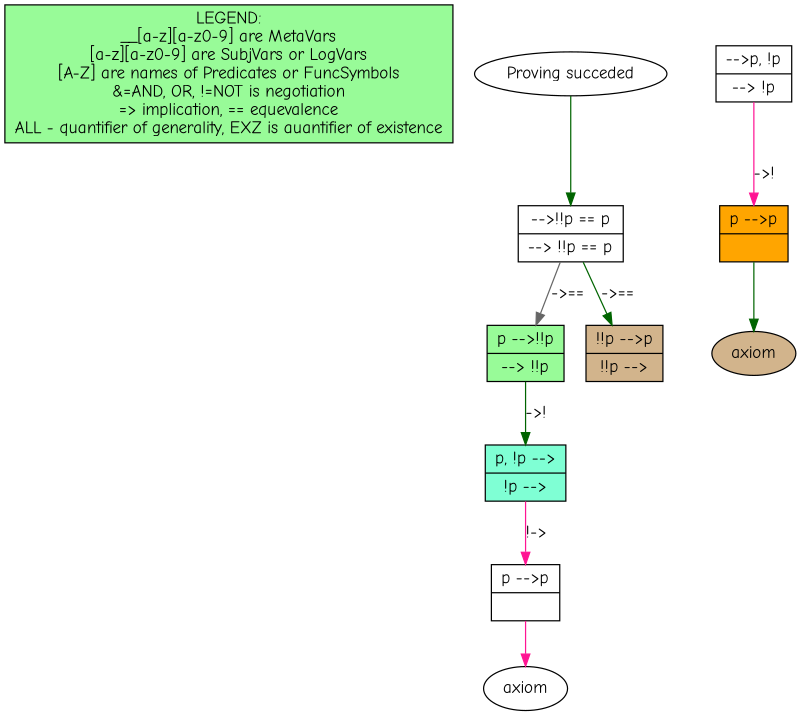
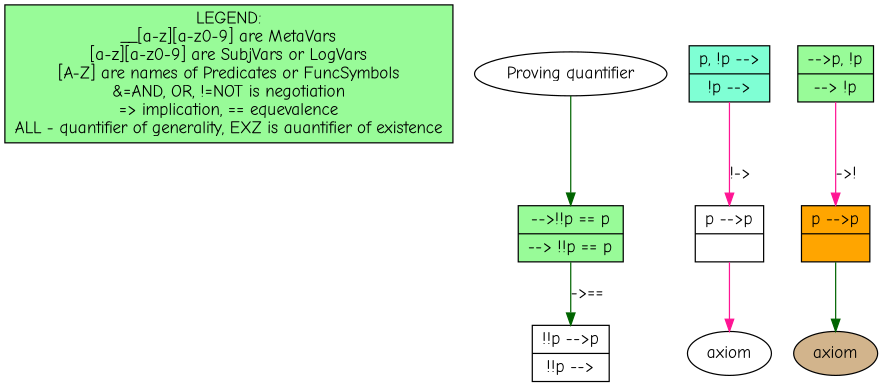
  digraph {
    fontname="Comic Neue"
    node [fillcolor=palegreen fontname="Comic Neue" shape=record style=filled]
    edge [color=darkgreen fontname="Comic Neue"]
    n1 [label="LEGEND:\n__[a-z][a-z0-9] are MetaVars\n[a-z][a-z0-9] are SubjVars or LogVars\n[A-Z] are names of Predicates or FuncSymbols\n&=AND, OR, !=NOT is negotiation\n=> implication, == equevalence\nALL - quantifier of generality, EXZ is auantifier of existence" shape=box]
-   n2 [fillcolor=white label="Proving succeded" shape=""]
-   n3 [fillcolor=white label="{<seq>  --\>!!p == p |<lastfip> --\> !!p == p }"]
-   n4 [label="{<seq> p --\>!!p |<lastfip> --\> !!p }"]
-   n5 [fillcolor=tan label="{<seq> !!p --\>p |<lastfip> !!p --\> }"]
+   n2 [fillcolor=white label="Proving quantifier" shape=""]
+   n3 [label="{<seq>  --\>!!p == p |<lastfip> --\> !!p == p }"]
+   n5 [fillcolor=white label="{<seq> !!p --\>p |<lastfip> !!p --\> }"]
    n6 [fillcolor=aquamarine label="{<seq> p, !p --\> |<lastfip> !p --\> }"]
    n7 [fillcolor=white label=axiom shape=""]
    n8 [fillcolor=white label="{<seq> p --\>p |<lastfip>  }"]
    n9 [fillcolor=tan label=axiom shape=""]
    n10 [fillcolor=orange label="{<seq> p --\>p |<lastfip>  }"]
-   n11 [fillcolor=white label="{<seq>  --\>p, !p |<lastfip> --\> !p }"]
+   n11 [label="{<seq>  --\>p, !p |<lastfip> --\> !p }"]
    n2 -> n3
-   n3 -> n4 [color=gray40 label="->=="]
    n3 -> n5 [label="->=="]
-   n4 -> n6 [label="->!"]
    n6 -> n8 [color=deeppink label="!->"]
    n8 -> n7 [color=deeppink]
    n10 -> n9
    n11 -> n10 [color=deeppink label="->!"]
  }
